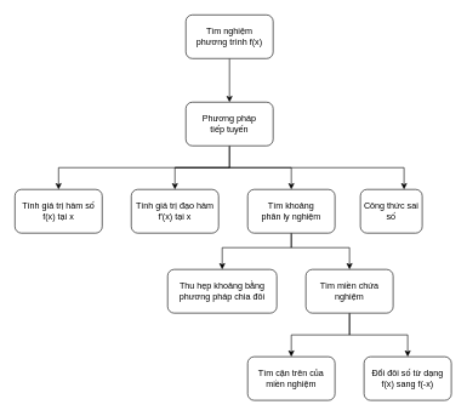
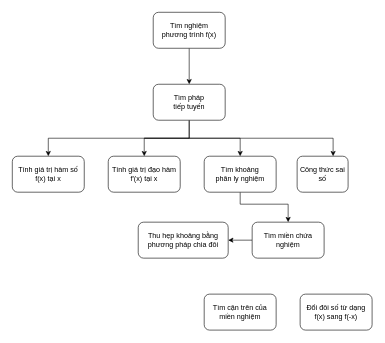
  <mxCell id="0" />
  <mxCell id="1" parent="0" />
  <mxCell id="2" value="" style="edgeStyle=orthogonalEdgeStyle;rounded=0;orthogonalLoop=1;jettySize=auto;html=1;" edge="1" parent="1" source="3" target="8"><mxGeometry relative="1" as="geometry" /></mxCell>
  <mxCell id="3" value="Tìm nghiệm &lt;br&gt;phương trình f(x)" style="rounded=1;whiteSpace=wrap;html=1;" vertex="1" parent="1"><mxGeometry x="255" y="20" width="120" height="60" as="geometry" /></mxCell>
  <mxCell id="4" value="" style="edgeStyle=orthogonalEdgeStyle;rounded=0;orthogonalLoop=1;jettySize=auto;html=1;" edge="1" parent="1" target="11"><mxGeometry relative="1" as="geometry"><mxPoint x="315" y="230" as="sourcePoint" /><Array as="points"><mxPoint x="240" y="230" /><mxPoint x="400" y="230" /></Array></mxGeometry></mxCell>
  <mxCell id="5" style="edgeStyle=orthogonalEdgeStyle;rounded=0;orthogonalLoop=1;jettySize=auto;html=1;" edge="1" parent="1" target="15"><mxGeometry relative="1" as="geometry"><mxPoint x="810" y="210" as="targetPoint" /><mxPoint x="240" y="230" as="sourcePoint" /><Array as="points"><mxPoint x="80" y="230" /></Array></mxGeometry></mxCell>
  <mxCell id="6" style="edgeStyle=orthogonalEdgeStyle;rounded=0;orthogonalLoop=1;jettySize=auto;html=1;exitX=0.5;exitY=1;exitDx=0;exitDy=0;" edge="1" parent="1" source="8" target="16"><mxGeometry relative="1" as="geometry"><mxPoint x="-180" y="170" as="targetPoint" /><mxPoint x="240" y="200" as="sourcePoint" /><Array as="points"><mxPoint x="315" y="230" /><mxPoint x="240" y="230" /></Array></mxGeometry></mxCell>
  <mxCell id="7" style="edgeStyle=orthogonalEdgeStyle;rounded=0;orthogonalLoop=1;jettySize=auto;html=1;" edge="1" parent="1" source="8" target="20"><mxGeometry relative="1" as="geometry"><Array as="points"><mxPoint x="315" y="230" /><mxPoint x="555" y="230" /></Array></mxGeometry></mxCell>
- <mxCell id="8" value="Phương pháp &lt;br&gt;tiếp tuyến" style="whiteSpace=wrap;html=1;rounded=1;" vertex="1" parent="1"><mxGeometry x="255" y="140" width="120" height="60" as="geometry" /></mxCell>
+ <mxCell id="8" value="Tìm pháp &lt;br&gt;tiếp tuyến" style="whiteSpace=wrap;html=1;rounded=1;" vertex="1" parent="1"><mxGeometry x="255" y="140" width="120" height="60" as="geometry" /></mxCell>
  <mxCell id="9" value="" style="edgeStyle=orthogonalEdgeStyle;rounded=0;orthogonalLoop=1;jettySize=auto;html=1;" edge="1" parent="1" target="14"><mxGeometry relative="1" as="geometry"><mxPoint x="400" y="320" as="sourcePoint" /><Array as="points"><mxPoint x="400" y="320" /><mxPoint x="400" y="340" /><mxPoint x="480" y="340" /></Array></mxGeometry></mxCell>
- <mxCell id="10" style="edgeStyle=orthogonalEdgeStyle;rounded=0;orthogonalLoop=1;jettySize=auto;html=1;exitX=0.5;exitY=1;exitDx=0;exitDy=0;" edge="1" parent="1" source="11" target="19"><mxGeometry relative="1" as="geometry"><mxPoint x="230" y="370" as="targetPoint" /><mxPoint x="480" y="310" as="sourcePoint" /><Array as="points"><mxPoint x="400" y="340" /><mxPoint x="305" y="340" /></Array></mxGeometry></mxCell>
  <mxCell id="11" value="Tìm khoảng &lt;br&gt;phân ly nghiệm" style="whiteSpace=wrap;html=1;rounded=1;" vertex="1" parent="1"><mxGeometry x="340" y="260" width="120" height="60" as="geometry" /></mxCell>
- <mxCell id="12" style="edgeStyle=orthogonalEdgeStyle;rounded=0;orthogonalLoop=1;jettySize=auto;html=1;" edge="1" parent="1" source="14" target="17"><mxGeometry relative="1" as="geometry"><mxPoint x="530" y="510" as="targetPoint" /></mxGeometry></mxCell>
- <mxCell id="13" style="edgeStyle=orthogonalEdgeStyle;rounded=0;orthogonalLoop=1;jettySize=auto;html=1;" edge="1" parent="1" source="14" target="18"><mxGeometry relative="1" as="geometry"><mxPoint x="740" y="520" as="targetPoint" /></mxGeometry></mxCell>
+ <mxCell id="12" style="edgeStyle=orthogonalEdgeStyle;rounded=0;orthogonalLoop=1;jettySize=auto;html=1;" edge="1" parent="1" source="14" target="19"><mxGeometry relative="1" as="geometry"><mxPoint x="530" y="510" as="targetPoint" /></mxGeometry></mxCell>
  <mxCell id="14" value="Tìm miền chứa nghiệm" style="whiteSpace=wrap;html=1;rounded=1;" vertex="1" parent="1"><mxGeometry x="420" y="370" width="120" height="60" as="geometry" /></mxCell>
  <mxCell id="15" value="Tính giá trị hàm số f(x) tại x" style="rounded=1;whiteSpace=wrap;html=1;" vertex="1" parent="1"><mxGeometry x="20" y="260" width="120" height="60" as="geometry" /></mxCell>
  <mxCell id="16" value="Tính giá trị đạo hàm f'(x) tại x" style="rounded=1;whiteSpace=wrap;html=1;" vertex="1" parent="1"><mxGeometry x="180" y="260" width="120" height="60" as="geometry" /></mxCell>
  <mxCell id="17" value="Tìm cận trên của miền nghiệm" style="rounded=1;whiteSpace=wrap;html=1;" vertex="1" parent="1"><mxGeometry x="340" y="490" width="120" height="60" as="geometry" /></mxCell>
  <mxCell id="18" value="Đổi đôi số từ dạng f(x) sang f(-x)" style="rounded=1;whiteSpace=wrap;html=1;" vertex="1" parent="1"><mxGeometry x="500" y="490" width="120" height="60" as="geometry" /></mxCell>
  <mxCell id="19" value="Thu hẹp khoảng bằng phương pháp chia đôi" style="rounded=1;whiteSpace=wrap;html=1;" vertex="1" parent="1"><mxGeometry x="230" y="370" width="150" height="60" as="geometry" /></mxCell>
  <mxCell id="20" value="Công thức sai số" style="rounded=1;whiteSpace=wrap;html=1;" vertex="1" parent="1"><mxGeometry x="495" y="260" width="85" height="60" as="geometry" /></mxCell>
